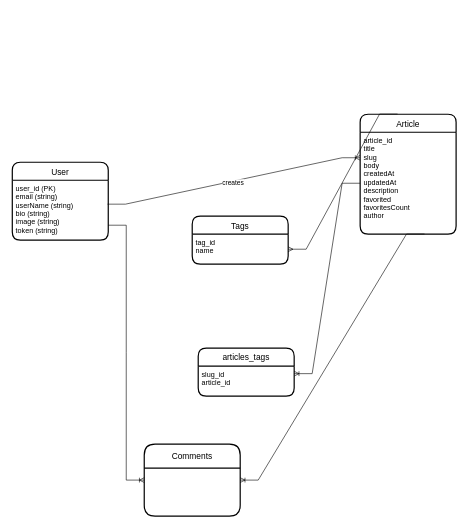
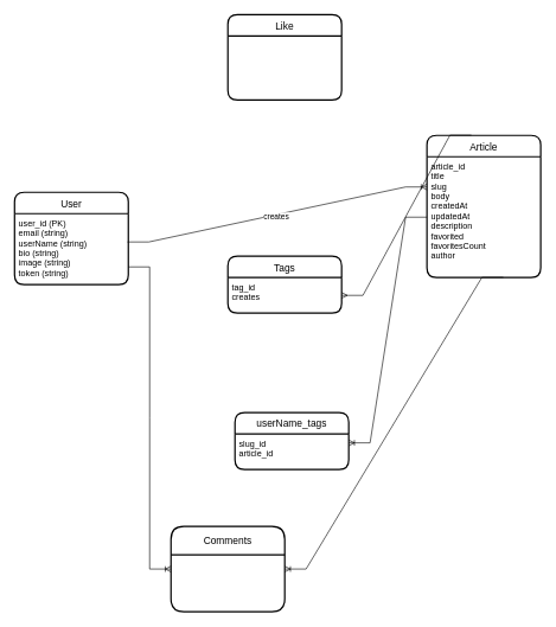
  <mxCell id="0" />
  <mxCell id="1" parent="0" />
  <mxCell id="2" value="User" style="swimlane;childLayout=stackLayout;horizontal=1;startSize=30;horizontalStack=0;rounded=1;fontSize=14;fontStyle=0;strokeWidth=2;resizeParent=0;resizeLast=1;shadow=0;dashed=0;align=center;" vertex="1" parent="1"><mxGeometry x="20" y="270" width="160" height="130" as="geometry" /></mxCell>
  <mxCell id="3" value="user_id (PK)&#10;email (string)&#10;userName (string)&#10;bio (string)&#10;image (string)&#10;token (string)" style="align=left;strokeColor=none;fillColor=none;spacingLeft=4;fontSize=12;verticalAlign=top;resizable=0;rotatable=0;part=1;" vertex="1" parent="2"><mxGeometry y="30" width="160" height="100" as="geometry" /></mxCell>
+ <mxCell id="4" value="Like" style="swimlane;childLayout=stackLayout;horizontal=1;startSize=30;horizontalStack=0;rounded=1;fontSize=14;fontStyle=0;strokeWidth=2;resizeParent=0;resizeLast=1;shadow=0;dashed=0;align=center;" vertex="1" parent="1"><mxGeometry x="320" y="20" width="160" height="120" as="geometry" /></mxCell>
  <mxCell id="5" value="Tags" style="swimlane;childLayout=stackLayout;horizontal=1;startSize=30;horizontalStack=0;rounded=1;fontSize=14;fontStyle=0;strokeWidth=2;resizeParent=0;resizeLast=1;shadow=0;dashed=0;align=center;" vertex="1" parent="1"><mxGeometry x="320" y="360" width="160" height="80" as="geometry" /></mxCell>
- <mxCell id="6" value="tag_id&#10;name" style="align=left;strokeColor=none;fillColor=none;spacingLeft=4;fontSize=12;verticalAlign=top;resizable=0;rotatable=0;part=1;" vertex="1" parent="5"><mxGeometry y="30" width="160" height="50" as="geometry" /></mxCell>
+ <mxCell id="6" value="tag_id&#10;creates" style="align=left;strokeColor=none;fillColor=none;spacingLeft=4;fontSize=12;verticalAlign=top;resizable=0;rotatable=0;part=1;" vertex="1" parent="5"><mxGeometry y="30" width="160" height="50" as="geometry" /></mxCell>
  <mxCell id="7" value="Comments" style="swimlane;childLayout=stackLayout;horizontal=1;startSize=40;horizontalStack=0;rounded=1;fontSize=14;fontStyle=0;strokeWidth=2;resizeParent=0;resizeLast=1;shadow=0;dashed=0;align=center;" vertex="1" parent="1"><mxGeometry x="240" y="740" width="160" height="120" as="geometry" /></mxCell>
  <mxCell id="8" value="Article" style="swimlane;childLayout=stackLayout;horizontal=1;startSize=30;horizontalStack=0;rounded=1;fontSize=14;fontStyle=0;strokeWidth=2;resizeParent=0;resizeLast=1;shadow=0;dashed=0;align=center;" vertex="1" parent="1"><mxGeometry x="600" y="190" width="160" height="200" as="geometry" /></mxCell>
  <mxCell id="9" value="article_id&#10;title&#10;slug&#10;body&#10;createdAt&#10;updatedAt&#10;description&#10;favorited&#10;favoritesCount&#10;author&#10;" style="align=left;strokeColor=none;fillColor=none;spacingLeft=4;fontSize=12;verticalAlign=top;resizable=0;rotatable=0;part=1;" vertex="1" parent="8"><mxGeometry y="30" width="160" height="170" as="geometry" /></mxCell>
  <mxCell id="10" style="edgeStyle=orthogonalEdgeStyle;rounded=0;orthogonalLoop=1;jettySize=auto;html=1;exitX=0.5;exitY=1;exitDx=0;exitDy=0;" edge="1" parent="8" source="9" target="9"><mxGeometry relative="1" as="geometry" /></mxCell>
  <mxCell id="11" style="edgeStyle=orthogonalEdgeStyle;rounded=0;orthogonalLoop=1;jettySize=auto;html=1;exitX=0.5;exitY=1;exitDx=0;exitDy=0;" edge="1" parent="8" source="9" target="9"><mxGeometry relative="1" as="geometry" /></mxCell>
  <mxCell id="12" style="edgeStyle=orthogonalEdgeStyle;rounded=0;orthogonalLoop=1;jettySize=auto;html=1;exitX=0.5;exitY=1;exitDx=0;exitDy=0;" edge="1" parent="8" source="9" target="9"><mxGeometry relative="1" as="geometry" /></mxCell>
  <mxCell id="13" value="" style="edgeStyle=entityRelationEdgeStyle;fontSize=12;html=1;endArrow=ERoneToMany;rounded=0;exitX=0.992;exitY=0.399;exitDx=0;exitDy=0;exitPerimeter=0;entryX=0;entryY=0.25;entryDx=0;entryDy=0;" edge="1" parent="1" source="3" target="9"><mxGeometry width="100" height="100" relative="1" as="geometry"><mxPoint x="330" y="210" as="sourcePoint" /><mxPoint x="430" y="110" as="targetPoint" /></mxGeometry></mxCell>
  <mxCell id="14" value="creates" style="edgeLabel;html=1;align=center;verticalAlign=middle;resizable=0;points=[];" vertex="1" connectable="0" parent="13"><mxGeometry x="-0.011" y="-3" relative="1" as="geometry"><mxPoint as="offset" /></mxGeometry></mxCell>
  <mxCell id="15" value="" style="edgeStyle=entityRelationEdgeStyle;fontSize=12;html=1;endArrow=ERoneToMany;rounded=0;entryX=1;entryY=0.25;entryDx=0;entryDy=0;exitX=0;exitY=0.5;exitDx=0;exitDy=0;" edge="1" parent="1" source="9" target="17"><mxGeometry width="100" height="100" relative="1" as="geometry"><mxPoint x="480" y="490" as="sourcePoint" /><mxPoint x="460" y="390" as="targetPoint" /></mxGeometry></mxCell>
- <mxCell id="16" value="articles_tags" style="swimlane;childLayout=stackLayout;horizontal=1;startSize=30;horizontalStack=0;rounded=1;fontSize=14;fontStyle=0;strokeWidth=2;resizeParent=0;resizeLast=1;shadow=0;dashed=0;align=center;" vertex="1" parent="1"><mxGeometry x="330" y="580" width="160" height="80" as="geometry" /></mxCell>
+ <mxCell id="16" value="userName_tags" style="swimlane;childLayout=stackLayout;horizontal=1;startSize=30;horizontalStack=0;rounded=1;fontSize=14;fontStyle=0;strokeWidth=2;resizeParent=0;resizeLast=1;shadow=0;dashed=0;align=center;" vertex="1" parent="1"><mxGeometry x="330" y="580" width="160" height="80" as="geometry" /></mxCell>
  <mxCell id="17" value="slug_id&#10;article_id" style="align=left;strokeColor=none;fillColor=none;spacingLeft=4;fontSize=12;verticalAlign=top;resizable=0;rotatable=0;part=1;" vertex="1" parent="16"><mxGeometry y="30" width="160" height="50" as="geometry" /></mxCell>
  <mxCell id="18" value="" style="edgeStyle=entityRelationEdgeStyle;fontSize=12;html=1;endArrow=ERmany;rounded=0;exitX=0.39;exitY=-0.002;exitDx=0;exitDy=0;exitPerimeter=0;" edge="1" parent="1" source="8" target="6"><mxGeometry width="100" height="100" relative="1" as="geometry"><mxPoint x="480" y="500" as="sourcePoint" /><mxPoint x="490" y="517" as="targetPoint" /></mxGeometry></mxCell>
  <mxCell id="19" value="" style="edgeStyle=entityRelationEdgeStyle;fontSize=12;html=1;endArrow=ERoneToMany;rounded=0;exitX=0.671;exitY=0.998;exitDx=0;exitDy=0;exitPerimeter=0;" edge="1" parent="1" source="9" target="7"><mxGeometry width="100" height="100" relative="1" as="geometry"><mxPoint x="590" y="480" as="sourcePoint" /><mxPoint x="690" y="380" as="targetPoint" /></mxGeometry></mxCell>
  <mxCell id="20" value="" style="edgeStyle=entityRelationEdgeStyle;fontSize=12;html=1;endArrow=ERoneToMany;rounded=0;entryX=0;entryY=0.5;entryDx=0;entryDy=0;exitX=1;exitY=0.75;exitDx=0;exitDy=0;" edge="1" parent="1" source="3" target="7"><mxGeometry width="100" height="100" relative="1" as="geometry"><mxPoint x="250" y="780" as="sourcePoint" /><mxPoint x="350" y="680" as="targetPoint" /></mxGeometry></mxCell>
